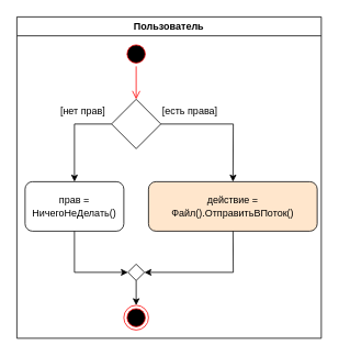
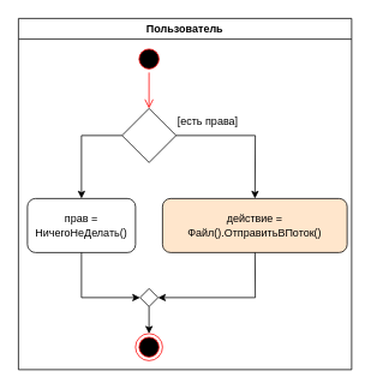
  <mxCell id="0" />
  <mxCell id="1" parent="0" />
  <mxCell id="2" value="Пользователь" style="swimlane;" vertex="1" parent="1"><mxGeometry x="20" y="20" width="370" height="390" as="geometry" /></mxCell>
  <mxCell id="3" value="" style="ellipse;html=1;shape=startState;fillColor=#000000;strokeColor=#ff0000;" vertex="1" parent="2"><mxGeometry x="130" y="30" width="30" height="30" as="geometry" /></mxCell>
  <mxCell id="4" value="" style="edgeStyle=orthogonalEdgeStyle;html=1;verticalAlign=bottom;endArrow=open;endSize=8;strokeColor=#ff0000;rounded=0;" edge="1" parent="2" source="3" target="8"><mxGeometry relative="1" as="geometry"><mxPoint x="145" y="90" as="targetPoint" /></mxGeometry></mxCell>
  <mxCell id="5" value="действие = Файл().ОтправитьВПоток()" style="rounded=1;whiteSpace=wrap;html=1;fillColor=#ffe6cc;" vertex="1" parent="2"><mxGeometry x="160" y="200" width="205" height="60" as="geometry" /></mxCell>
  <mxCell id="6" value="" style="ellipse;html=1;shape=endState;fillColor=#000000;strokeColor=#ff0000;" vertex="1" parent="2"><mxGeometry x="130" y="350" width="30" height="30" as="geometry" /></mxCell>
  <mxCell id="7" value="" style="endArrow=classic;html=1;rounded=0;entryX=1;entryY=0.5;entryDx=0;entryDy=0;" edge="1" parent="2" source="5" target="12"><mxGeometry width="50" height="50" relative="1" as="geometry"><mxPoint x="145" y="330" as="sourcePoint" /><mxPoint x="155" y="280" as="targetPoint" /><Array as="points"><mxPoint x="263" y="310" /></Array></mxGeometry></mxCell>
  <mxCell id="8" value="" style="rhombus;whiteSpace=wrap;html=1;" vertex="1" parent="2"><mxGeometry x="115" y="100" width="60" height="60" as="geometry" /></mxCell>
  <mxCell id="9" value="" style="endArrow=classic;html=1;rounded=0;exitX=1;exitY=0.5;exitDx=0;exitDy=0;" edge="1" parent="2" source="8" target="5"><mxGeometry width="50" height="50" relative="1" as="geometry"><mxPoint x="242.202" y="270" as="sourcePoint" /><mxPoint x="169.844" y="480.804" as="targetPoint" /><Array as="points"><mxPoint x="263" y="130" /></Array></mxGeometry></mxCell>
  <mxCell id="10" value="прав = НичегоНеДелать()" style="rounded=1;whiteSpace=wrap;html=1;" vertex="1" parent="2"><mxGeometry x="10" y="200" width="120" height="60" as="geometry" /></mxCell>
  <mxCell id="11" value="" style="endArrow=classic;html=1;rounded=0;exitX=0;exitY=0.5;exitDx=0;exitDy=0;" edge="1" parent="2" source="8" target="10"><mxGeometry width="50" height="50" relative="1" as="geometry"><mxPoint x="20" y="90" as="sourcePoint" /><mxPoint x="272.65" y="210" as="targetPoint" /><Array as="points"><mxPoint x="70" y="130" /></Array></mxGeometry></mxCell>
  <mxCell id="12" value="" style="rhombus;whiteSpace=wrap;html=1;" vertex="1" parent="2"><mxGeometry x="135" y="300" width="20" height="20" as="geometry" /></mxCell>
  <mxCell id="13" value="" style="endArrow=classic;html=1;rounded=0;entryX=0;entryY=0.5;entryDx=0;entryDy=0;" edge="1" parent="2" source="10" target="12"><mxGeometry width="50" height="50" relative="1" as="geometry"><mxPoint x="80" y="140" as="sourcePoint" /><mxPoint x="80" y="210" as="targetPoint" /><Array as="points"><mxPoint x="70" y="310" /></Array></mxGeometry></mxCell>
  <mxCell id="14" value="" style="endArrow=classic;html=1;rounded=0;exitX=0.5;exitY=1;exitDx=0;exitDy=0;" edge="1" parent="2" source="12" target="6"><mxGeometry width="50" height="50" relative="1" as="geometry"><mxPoint x="90" y="150" as="sourcePoint" /><mxPoint x="90" y="220" as="targetPoint" /><Array as="points" /></mxGeometry></mxCell>
- <mxCell id="15" value="[нет прав]" style="text;html=1;align=center;verticalAlign=middle;resizable=0;points=[];autosize=1;strokeColor=none;fillColor=none;" vertex="1" parent="2"><mxGeometry x="45" y="105" width="70" height="20" as="geometry" /></mxCell>
  <mxCell id="16" value="[есть права]" style="text;html=1;align=center;verticalAlign=middle;resizable=0;points=[];autosize=1;strokeColor=none;fillColor=none;" vertex="1" parent="2"><mxGeometry x="170" y="105" width="80" height="20" as="geometry" /></mxCell>
